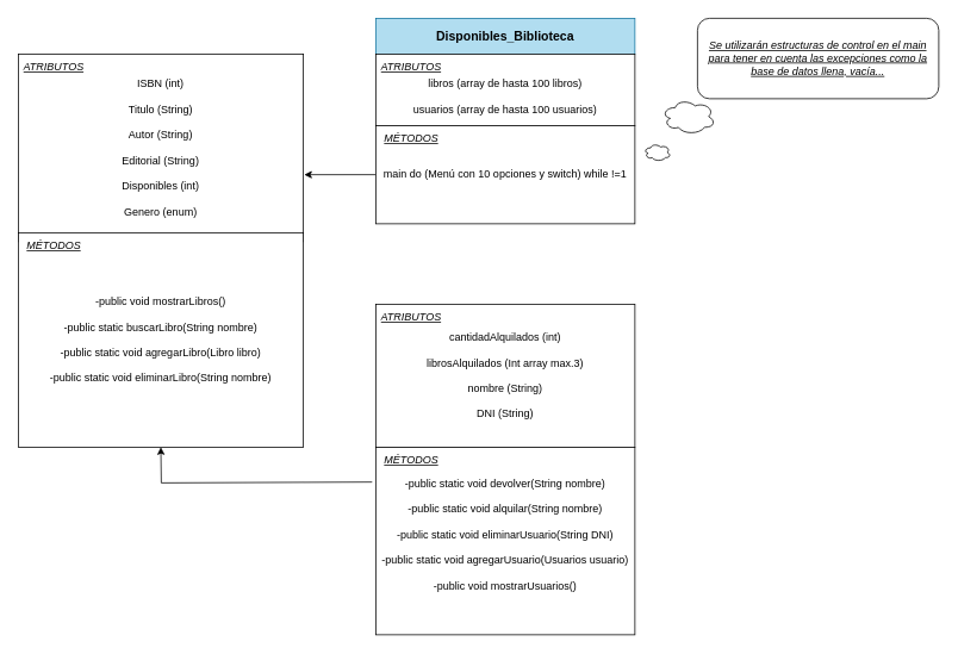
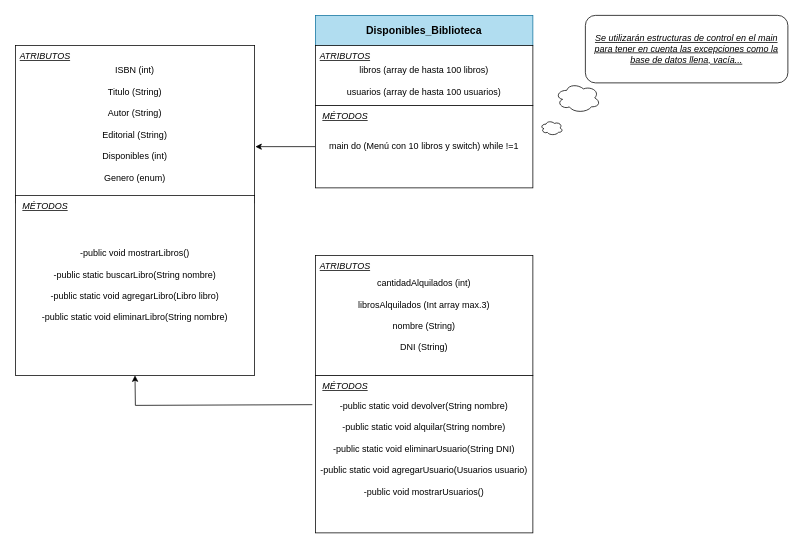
  <mxCell id="0" />
  <mxCell id="1" parent="0" />
  <mxCell id="2" value="&lt;div style=&quot;&quot;&gt;ISBN (int)&lt;br&gt;&lt;/div&gt;&lt;div style=&quot;&quot;&gt;&lt;br&gt;&lt;/div&gt;&lt;div style=&quot;&quot;&gt;Titulo (String)&lt;br&gt;&lt;/div&gt;&lt;div style=&quot;&quot;&gt;&lt;br&gt;&lt;/div&gt;&lt;div style=&quot;&quot;&gt;Autor (String)&lt;br&gt;&lt;/div&gt;&lt;div style=&quot;&quot;&gt;&lt;br&gt;&lt;/div&gt;&lt;div style=&quot;&quot;&gt;Editorial (String)&lt;br&gt;&lt;/div&gt;&lt;div style=&quot;&quot;&gt;&lt;br&gt;&lt;/div&gt;&lt;div style=&quot;&quot;&gt;Disponibles (int)&lt;/div&gt;&lt;div style=&quot;&quot;&gt;&lt;br&gt;&lt;/div&gt;&lt;div style=&quot;&quot;&gt;Genero (enum)&lt;br&gt;&lt;/div&gt;" style="rounded=0;whiteSpace=wrap;html=1;" vertex="1" parent="1"><mxGeometry y="60" width="319" height="210" as="geometry" x="20" /></mxCell>
  <mxCell id="3" value="&lt;div style=&quot;&quot;&gt;&lt;span style=&quot;background-color: initial;&quot;&gt;-public void mostrarLibros()&lt;/span&gt;&lt;/div&gt;&lt;div style=&quot;&quot;&gt;&lt;br&gt;&lt;/div&gt;&lt;div style=&quot;&quot;&gt;&lt;span style=&quot;background-color: initial;&quot;&gt;-public static buscarLibro(String nombre)&lt;/span&gt;&lt;/div&gt;&lt;div style=&quot;&quot;&gt;&lt;br&gt;&lt;/div&gt;&lt;div&gt;&lt;div style=&quot;&quot;&gt;-public static void agregarLibro(Libro libro)&lt;/div&gt;&lt;/div&gt;&lt;div style=&quot;&quot;&gt;&lt;br&gt;&lt;/div&gt;&lt;div style=&quot;&quot;&gt;-public static void eliminarLibro(String nombre)&lt;/div&gt;" style="rounded=0;whiteSpace=wrap;html=1;align=center;" vertex="1" parent="1"><mxGeometry y="260" width="319" height="240" as="geometry" x="20" /></mxCell>
  <mxCell id="4" value="&lt;b&gt;&lt;font style=&quot;font-size: 14px;&quot;&gt;Disponibles_Biblioteca&lt;/font&gt;&lt;/b&gt;" style="rounded=0;whiteSpace=wrap;html=1;fillColor=#b1ddf0;strokeColor=#10739e;" vertex="1" parent="1"><mxGeometry x="420" y="20" width="290" height="40" as="geometry" /></mxCell>
  <mxCell id="5" value="&lt;div style=&quot;&quot;&gt;&lt;br&gt;&lt;/div&gt;&lt;div style=&quot;&quot;&gt;libros (array de hasta 100 libros)&lt;/div&gt;&lt;div style=&quot;&quot;&gt;&lt;br&gt;&lt;/div&gt;&lt;div style=&quot;&quot;&gt;usuarios (array de hasta 100 usuarios)&lt;br&gt;&lt;/div&gt;" style="rounded=0;whiteSpace=wrap;html=1;" vertex="1" parent="1"><mxGeometry x="420" y="60" width="290" height="80" as="geometry" /></mxCell>
  <mxCell id="6" value="&lt;div style=&quot;&quot;&gt;cantidadAlquilados (int)&lt;/div&gt;&lt;div style=&quot;&quot;&gt;&lt;br&gt;&lt;/div&gt;&lt;div style=&quot;&quot;&gt;librosAlquilados (Int array max.3)&lt;/div&gt;&lt;div style=&quot;&quot;&gt;&lt;br&gt;&lt;/div&gt;&lt;div style=&quot;&quot;&gt;nombre (String)&lt;/div&gt;&lt;div style=&quot;&quot;&gt;&lt;br&gt;&lt;/div&gt;&lt;div style=&quot;&quot;&gt;DNI (String)&lt;br&gt;&lt;/div&gt;" style="rounded=0;whiteSpace=wrap;html=1;" vertex="1" parent="1"><mxGeometry x="420" y="340" width="290" height="160" as="geometry" /></mxCell>
  <mxCell id="7" value="&lt;div&gt;&lt;div&gt;&lt;div style=&quot;&quot;&gt;-public static void devolver(String nombre)&lt;/div&gt;&lt;/div&gt;&lt;div style=&quot;&quot;&gt;&lt;br&gt;&lt;/div&gt;&lt;div style=&quot;&quot;&gt;-public static void alquilar(String nombre)&lt;/div&gt;&lt;div style=&quot;&quot;&gt;&lt;br&gt;&lt;/div&gt;&lt;/div&gt;&lt;div style=&quot;&quot;&gt;-public static void eliminarUsuario(String DNI)&lt;/div&gt;&lt;div style=&quot;&quot;&gt;&lt;br&gt;&lt;/div&gt;&lt;div style=&quot;&quot;&gt;-public static void agregarUsuario(Usuarios usuario)&lt;/div&gt;&lt;div style=&quot;&quot;&gt;&lt;br&gt;&lt;/div&gt;&lt;div style=&quot;&quot;&gt;-public void mostrarUsuarios()&lt;br&gt;&lt;/div&gt;&lt;div style=&quot;&quot;&gt;&lt;br&gt;&lt;/div&gt;" style="rounded=0;whiteSpace=wrap;html=1;align=center;" vertex="1" parent="1"><mxGeometry x="420" y="500" width="290" height="210" as="geometry" /></mxCell>
  <mxCell id="8" value="" style="endArrow=classic;html=1;rounded=0;exitX=-0.014;exitY=0.186;exitDx=0;exitDy=0;entryX=0.5;entryY=1;entryDx=0;entryDy=0;exitPerimeter=0;" edge="1" parent="1" source="7" target="3"><mxGeometry width="50" height="50" relative="1" as="geometry"><mxPoint x="660" y="320" as="sourcePoint" /><mxPoint x="340" y="460" as="targetPoint" /><Array as="points"><mxPoint x="180" y="540" /></Array></mxGeometry></mxCell>
  <mxCell id="9" style="edgeStyle=orthogonalEdgeStyle;rounded=0;orthogonalLoop=1;jettySize=auto;html=1;exitX=0;exitY=0.5;exitDx=0;exitDy=0;entryX=1.003;entryY=0.643;entryDx=0;entryDy=0;entryPerimeter=0;fontFamily=Helvetica;fontSize=12;fontColor=default;" edge="1" parent="1" source="10" target="2"><mxGeometry relative="1" as="geometry" /></mxCell>
- <mxCell id="10" value="&lt;div style=&quot;&quot;&gt;&lt;span style=&quot;background-color: initial;&quot;&gt;main&amp;nbsp;&lt;/span&gt;&lt;span style=&quot;background-color: initial;&quot;&gt;do (Menú con 10 opciones y switch) while !=1&lt;/span&gt;&lt;/div&gt;" style="rounded=0;whiteSpace=wrap;html=1;strokeColor=default;fontFamily=Helvetica;fontSize=12;fontColor=default;fillColor=default;align=center;" vertex="1" parent="1"><mxGeometry x="420" y="140" width="290" height="110" as="geometry" /></mxCell>
+ <mxCell id="10" value="&lt;div style=&quot;&quot;&gt;&lt;span style=&quot;background-color: initial;&quot;&gt;main&amp;nbsp;&lt;/span&gt;&lt;span style=&quot;background-color: initial;&quot;&gt;do (Menú con 10 libros y switch) while !=1&lt;/span&gt;&lt;/div&gt;" style="rounded=0;whiteSpace=wrap;html=1;strokeColor=default;fontFamily=Helvetica;fontSize=12;fontColor=default;fillColor=default;align=center;" vertex="1" parent="1"><mxGeometry x="420" y="140" width="290" height="110" as="geometry" /></mxCell>
  <mxCell id="11" value="&lt;i&gt;&lt;u&gt;ATRIBUTOS&lt;/u&gt;&lt;/i&gt;" style="text;strokeColor=none;fillColor=none;align=left;verticalAlign=middle;spacingLeft=4;spacingRight=4;overflow=hidden;points=[[0,0.5],[1,0.5]];portConstraint=eastwest;rotatable=0;whiteSpace=wrap;html=1;fontSize=12;fontFamily=Helvetica;fontColor=default;" vertex="1" parent="1"><mxGeometry y="60" width="80" height="30" as="geometry" x="20" /></mxCell>
  <mxCell id="12" value="&lt;i&gt;&lt;u&gt;ATRIBUTOS&lt;/u&gt;&lt;/i&gt;" style="text;strokeColor=none;fillColor=none;align=left;verticalAlign=middle;spacingLeft=4;spacingRight=4;overflow=hidden;points=[[0,0.5],[1,0.5]];portConstraint=eastwest;rotatable=0;whiteSpace=wrap;html=1;fontSize=12;fontFamily=Helvetica;fontColor=default;" vertex="1" parent="1"><mxGeometry x="420" y="340" width="80" height="30" as="geometry" /></mxCell>
  <mxCell id="13" value="&lt;i&gt;&lt;u&gt;ATRIBUTOS&lt;/u&gt;&lt;/i&gt;" style="text;strokeColor=none;fillColor=none;align=left;verticalAlign=middle;spacingLeft=4;spacingRight=4;overflow=hidden;points=[[0,0.5],[1,0.5]];portConstraint=eastwest;rotatable=0;whiteSpace=wrap;html=1;fontSize=12;fontFamily=Helvetica;fontColor=default;" vertex="1" parent="1"><mxGeometry x="420" y="60" width="80" height="30" as="geometry" /></mxCell>
  <mxCell id="14" value="&lt;i&gt;&lt;u&gt;MÉTODOS&lt;/u&gt;&lt;/i&gt;" style="text;html=1;strokeColor=none;fillColor=none;align=center;verticalAlign=middle;whiteSpace=wrap;rounded=0;fontSize=12;fontFamily=Helvetica;fontColor=default;" vertex="1" parent="1"><mxGeometry x="430" y="500" width="60" height="30" as="geometry" /></mxCell>
  <mxCell id="15" value="&lt;i&gt;&lt;u&gt;MÉTODOS&lt;/u&gt;&lt;/i&gt;" style="text;html=1;strokeColor=none;fillColor=none;align=center;verticalAlign=middle;whiteSpace=wrap;rounded=0;fontSize=12;fontFamily=Helvetica;fontColor=default;" vertex="1" parent="1"><mxGeometry x="30" y="260" width="60" height="30" as="geometry" /></mxCell>
  <mxCell id="16" value="&lt;u&gt;&lt;i&gt;MÉTODOS&lt;/i&gt;&lt;/u&gt;" style="text;html=1;strokeColor=none;fillColor=none;align=center;verticalAlign=middle;whiteSpace=wrap;rounded=0;fontSize=12;fontFamily=Helvetica;fontColor=default;" vertex="1" parent="1"><mxGeometry x="430" y="140" width="60" height="30" as="geometry" /></mxCell>
  <mxCell id="17" value="&lt;div style=&quot;&quot;&gt;&lt;span style=&quot;background-color: initial;&quot;&gt;&lt;u&gt;&lt;i&gt;Se utilizarán estructuras de control en el main para tener en cuenta las excepciones como la base de datos llena, vacía...&lt;/i&gt;&lt;/u&gt;&lt;/span&gt;&lt;/div&gt;" style="rounded=1;whiteSpace=wrap;html=1;align=center;" vertex="1" parent="1"><mxGeometry x="780" y="20" width="270" height="90" as="geometry" /></mxCell>
  <mxCell id="18" value="" style="ellipse;shape=cloud;whiteSpace=wrap;html=1;" vertex="1" parent="1"><mxGeometry x="720" y="160" width="30" height="20" as="geometry" /></mxCell>
  <mxCell id="19" value="" style="ellipse;shape=cloud;whiteSpace=wrap;html=1;" vertex="1" parent="1"><mxGeometry x="740" y="110" width="60" height="40" as="geometry" /></mxCell>
